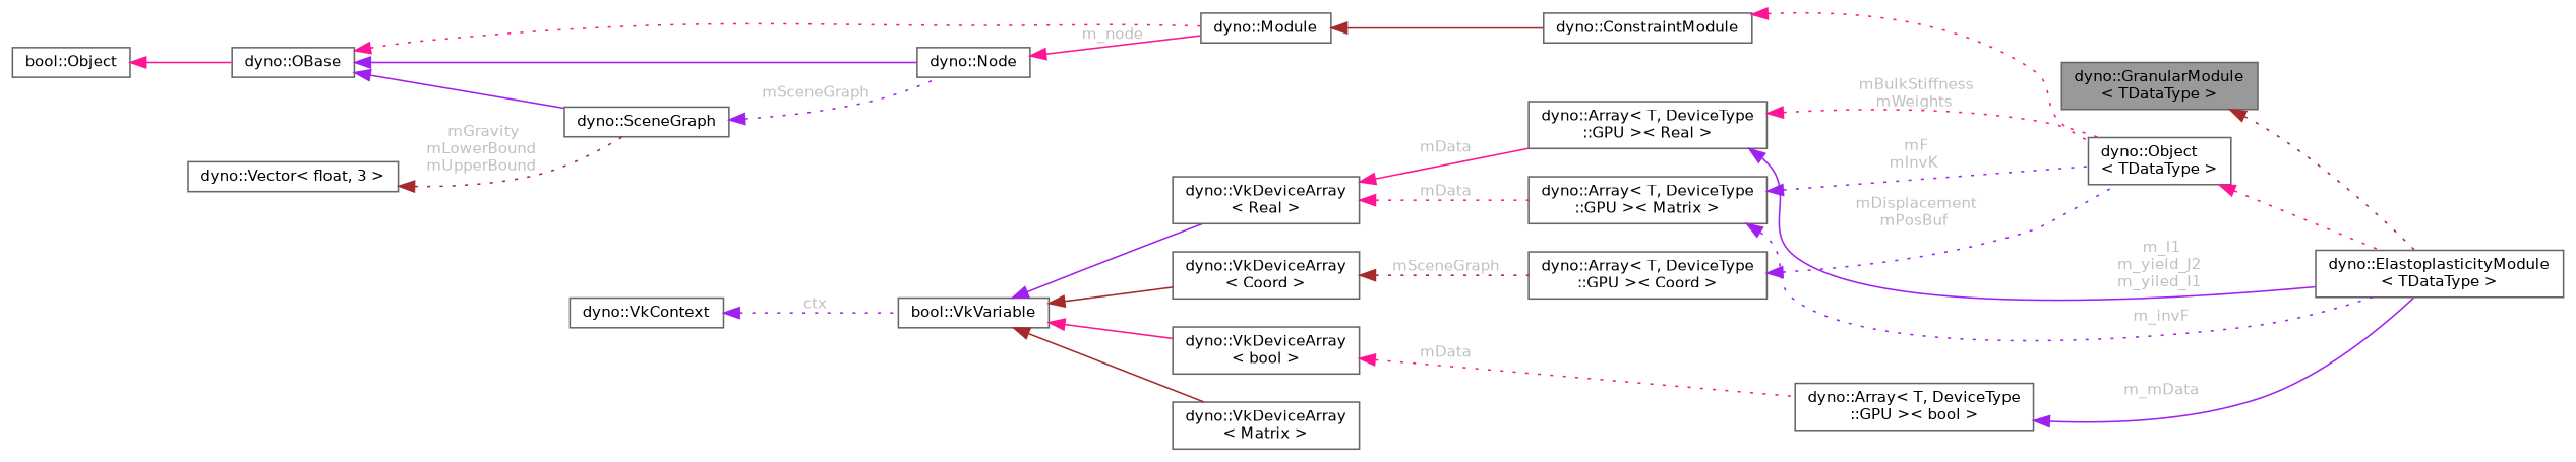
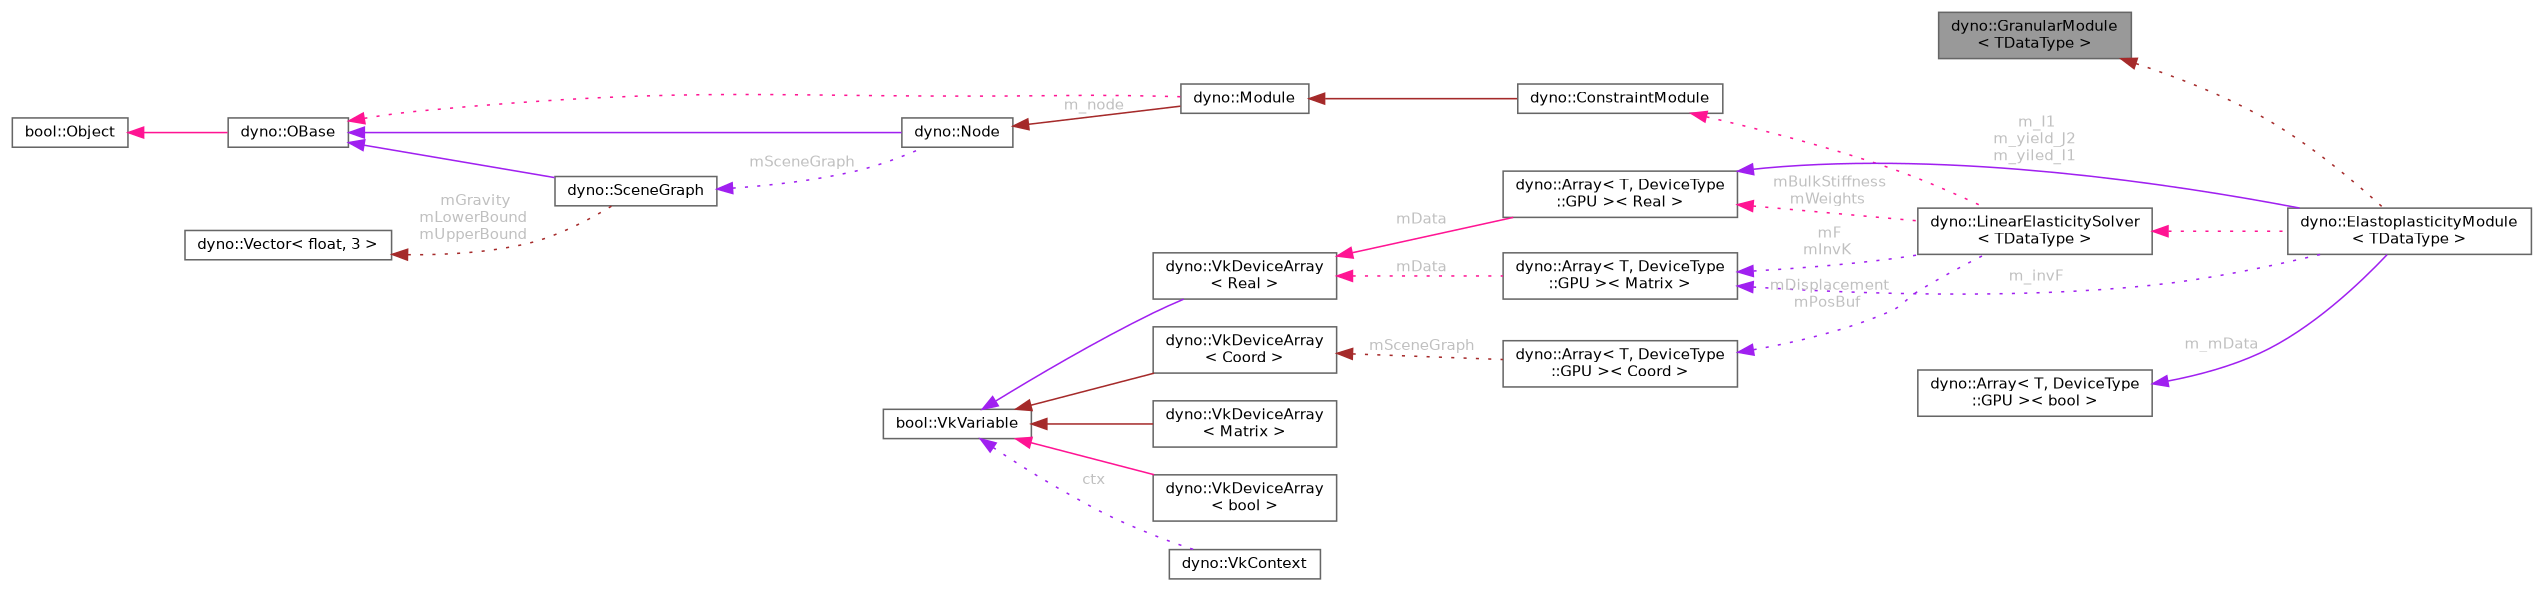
  digraph {
    fontname="DejaVu Sans"
    rankdir=LR
    node [color=gray40 fillcolor=white fontname="DejaVu Sans" fontsize=10 shape=box style=filled]
    edge [color=deeppink dir=back fontname="DejaVu Sans" fontsize=10 labelfontname=Helvetica labelfontsize=10 style=dotted fontcolor=grey]
    n1 [fillcolor=grey60 fontcolor=black height=0.2 label="dyno::GranularModule\l\< TDataType \>" width=0.4]
    n2 [height=0.2 label="dyno::ElastoplasticityModule\l\< TDataType \>" width=0.4]
-   n3 [height=0.2 label="dyno::Object\l\< TDataType \>" width=0.4]
+   n3 [height=0.2 label="dyno::LinearElasticitySolver\l\< TDataType \>" width=0.4]
    n4 [height=0.2 label="dyno::ConstraintModule" width=0.4]
    n5 [height=0.2 label="dyno::Module" width=0.4]
    n6 [height=0.2 label="dyno::OBase" width=0.4]
    n7 [height=0.2 label="dyno::Node" width=0.4]
    n8 [height=0.2 label="dyno::SceneGraph" width=0.4]
    n9 [height=0.2 label="bool::Object" width=0.4]
    n10 [height=0.2 label="dyno::Vector\< float, 3 \>" width=0.4]
    n11 [height=0.2 label="dyno::Array\< T, DeviceType\l::GPU \>\< Real \>" width=0.4]
    n12 [height=0.2 label="dyno::VkDeviceArray\l\< Real \>" width=0.4]
    n13 [height=0.2 label="dyno::Array\< T, DeviceType\l::GPU \>\< Matrix \>" width=0.4]
    n14 [height=0.2 label="bool::VkVariable" width=0.4]
    n15 [height=0.2 label="dyno::VkDeviceArray\l\< Coord \>" width=0.4]
    n16 [height=0.2 label="dyno::VkDeviceArray\l\< Matrix \>" width=0.4]
    n17 [height=0.2 label="dyno::VkDeviceArray\l\< bool \>" width=0.4]
    n18 [height=0.2 label="dyno::Array\< T, DeviceType\l::GPU \>\< Coord \>" width=0.4]
    n19 [height=0.2 label="dyno::Array\< T, DeviceType\l::GPU \>\< bool \>" width=0.4]
    n20 [height=0.2 label="dyno::VkContext" width=0.4]
    n1 -> n2 [color=brown fontcolor=""]
    n3 -> n2 [fontcolor=""]
    n4 -> n3 [fontcolor=""]
    n5 -> n4 [color=brown style=solid fontcolor=""]
    n6 -> n5 [fontcolor=""]
    n6 -> n7 [color=purple style=solid fontcolor=""]
    n6 -> n8 [color=purple style=solid fontcolor=""]
-   n7 -> n5 [label=" m_node" style=solid]
+   n7 -> n5 [color=brown label=" m_node" style=solid]
    n8 -> n7 [color=purple label=" mSceneGraph"]
    n9 -> n6 [style=solid fontcolor=""]
    n10 -> n8 [color=brown label=" mGravity\nmLowerBound\nmUpperBound"]
    n11 -> n2 [color=purple label=" m_I1\nm_yield_J2\nm_yiled_I1" style=solid]
    n11 -> n3 [label=" mBulkStiffness\nmWeights"]
    n12 -> n11 [label=" mData" style=solid]
    n12 -> n13 [label=" mData"]
    n13 -> n2 [color=purple label=" m_invF"]
    n13 -> n3 [color=purple label=" mF\nmInvK"]
    n14 -> n12 [color=purple style=solid fontcolor=""]
    n14 -> n15 [color=brown style=solid fontcolor=""]
    n14 -> n16 [color=brown style=solid fontcolor=""]
    n14 -> n17 [style=solid fontcolor=""]
    n15 -> n18 [color=brown label=" mSceneGraph"]
-   n17 -> n19 [label=" mData"]
    n18 -> n3 [color=purple label=" mDisplacement\nmPosBuf"]
    n19 -> n2 [color=purple label=" m_mData" style=solid]
-   n20 -> n14 [color=purple label=" ctx"]
+   n14 -> n20 [color=purple label=" ctx"]
  }
